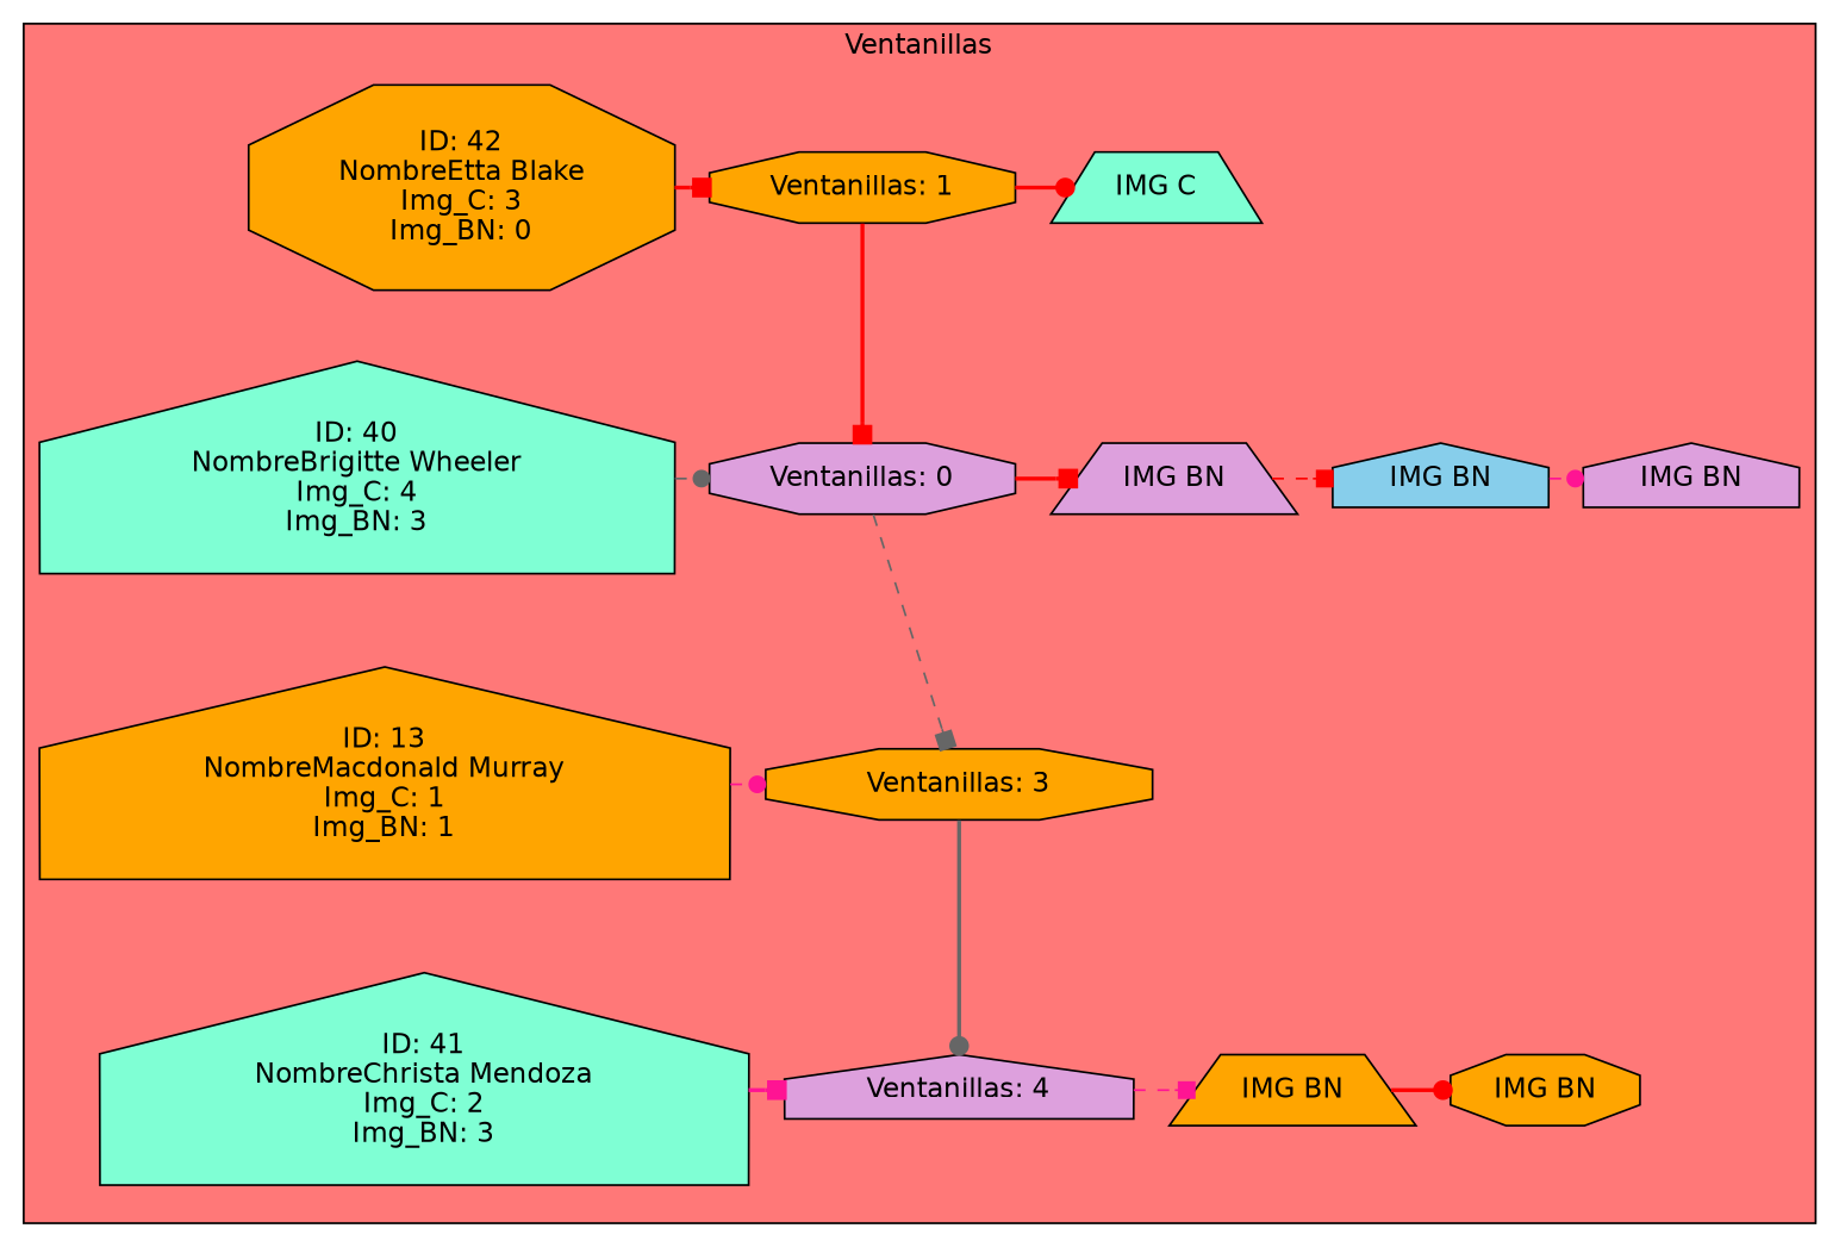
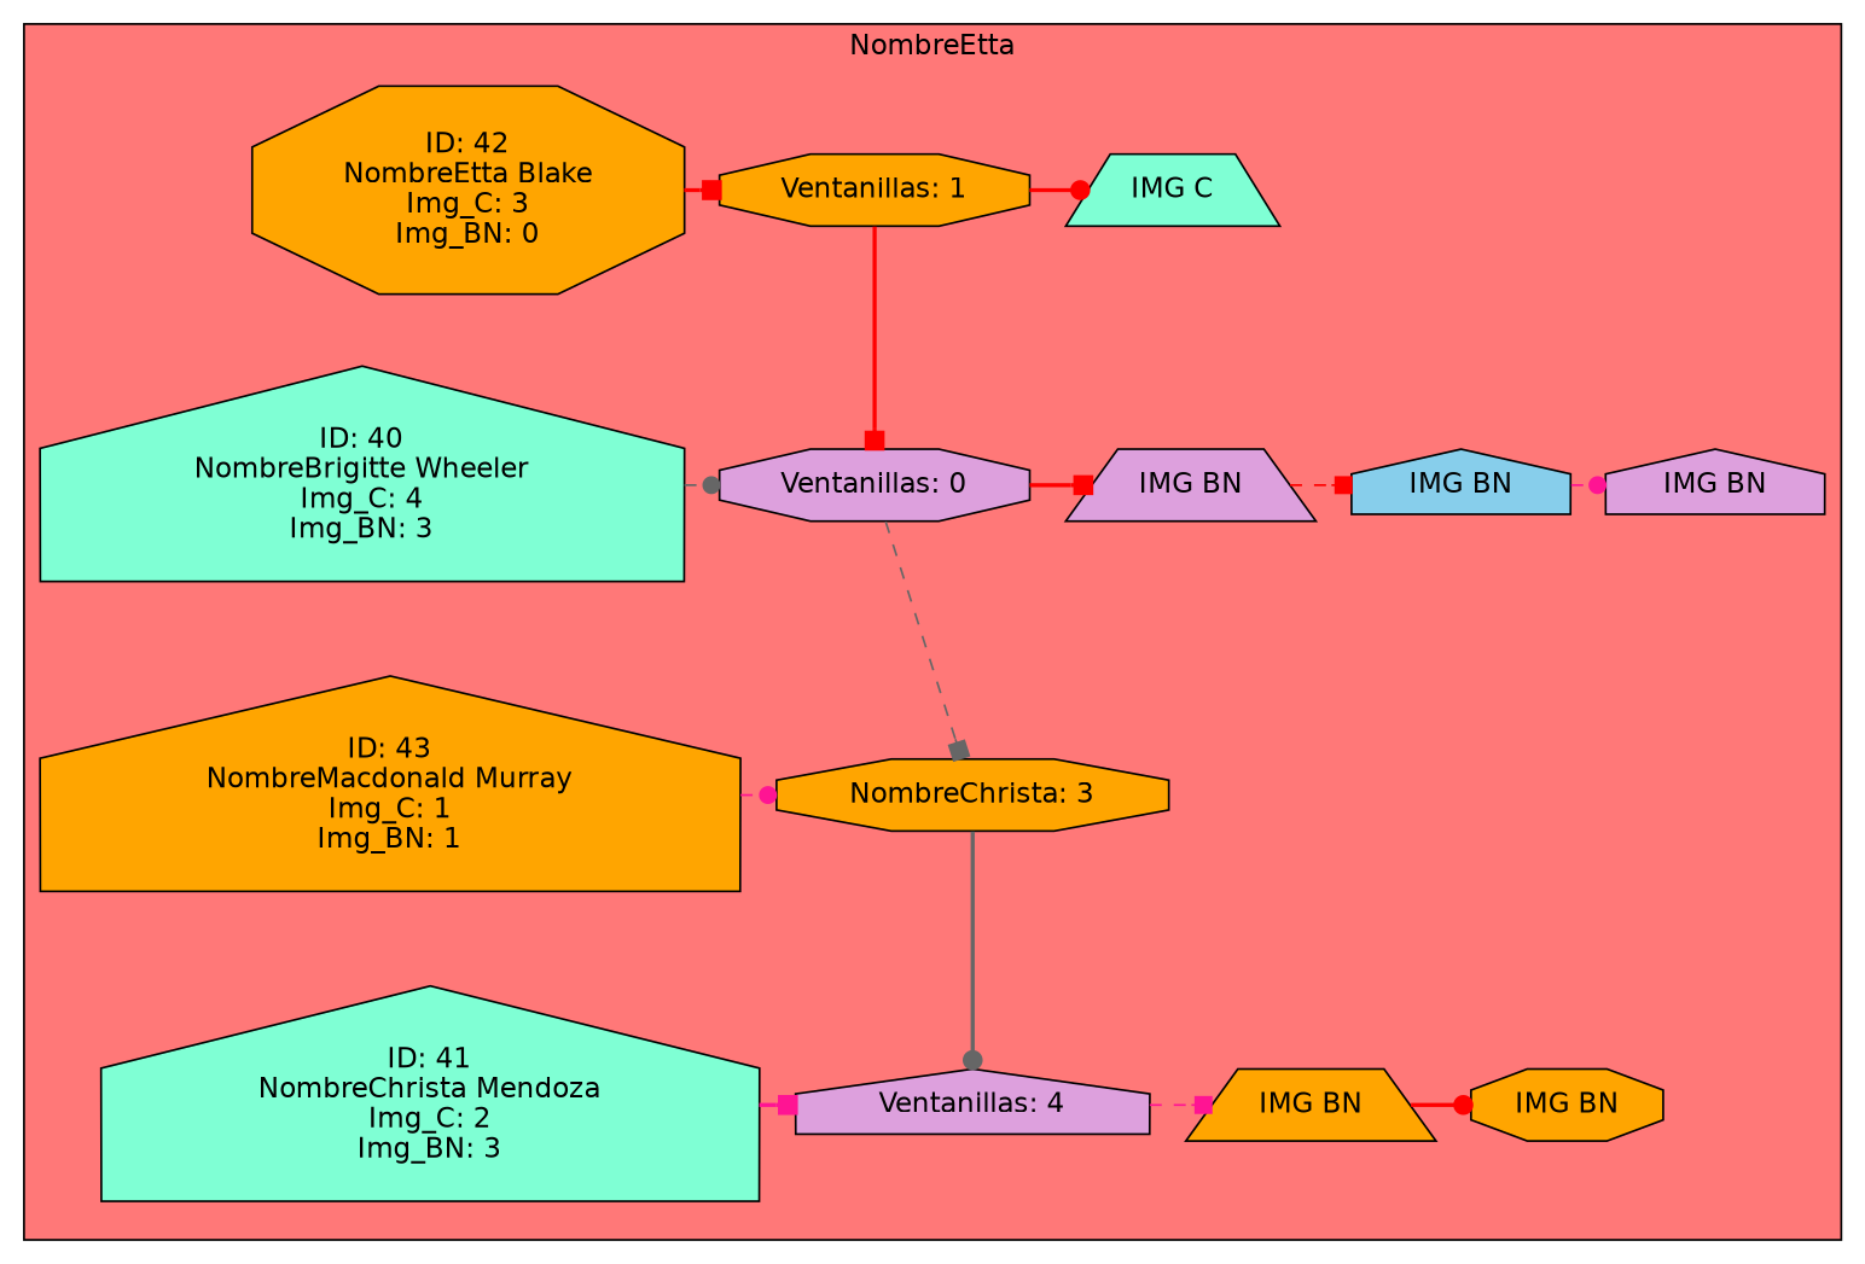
  digraph {
    fontname="DejaVu Sans"
    node [fillcolor=orange fontname="DejaVu Sans" shape=house style=filled]
    edge [arrowhead=box color=red fontname="DejaVu Sans" style=bold]
    n1 [group=1 label="Ventanillas: 1" shape=octagon]
    n2 [group=1 label="ID: 42\nNombreEtta Blake\nImg_C: 3\nImg_BN: 0" shape=octagon]
    n3 [fillcolor=aquamarine label="IMG C" shape=trapezium]
    n4 [fillcolor=plum group=2 label="Ventanillas: 0" shape=octagon]
    n5 [fillcolor=aquamarine group=2 label="ID: 40\nNombreBrigitte Wheeler\nImg_C: 4\nImg_BN: 3"]
    n6 [fillcolor=plum label="IMG BN" shape=trapezium]
    n7 [fillcolor=skyblue label="IMG BN"]
    n8 [fillcolor=plum label="IMG BN"]
-   n9 [group=3 label="Ventanillas: 3" shape=octagon]
-   n10 [group=3 label="ID: 13\nNombreMacdonald Murray\nImg_C: 1\nImg_BN: 1"]
+   n9 [group=3 label="NombreChrista: 3" shape=octagon]
+   n10 [group=3 label="ID: 43\nNombreMacdonald Murray\nImg_C: 1\nImg_BN: 1"]
    n11 [fillcolor=plum group=4 label="Ventanillas: 4"]
    n12 [fillcolor=aquamarine group=4 label="ID: 41\nNombreChrista Mendoza\nImg_C: 2\nImg_BN: 3"]
    n13 [label="IMG BN" shape=trapezium]
    n14 [label="IMG BN" shape=octagon]
    subgraph cluster_1 {
      bgcolor="#FF7878"
-     label=" Ventanillas "
+     label=" NombreEtta "
      subgraph sub_2 {
        bgcolor="#FF7878"
        label=" Ventanillas "
        rank=same
        n1
        n2
        n3
      }
      subgraph sub_3 {
        bgcolor="#FF7878"
        label=" Ventanillas "
        rank=same
        n4
        n5
        n6
        n7
        n8
      }
      subgraph sub_4 {
        bgcolor="#FF7878"
        label=" Ventanillas "
        rank=same
        n9
        n10
      }
      subgraph sub_5 {
        bgcolor="#FF7878"
        label=" Ventanillas "
        rank=same
        n11
        n12
        n13
        n14
      }
    }
    n1 -> n3 [arrowhead=dot]
    n1 -> n4
    n2 -> n1
    n4 -> n6
    n4 -> n9 [color=gray40 style=dashed]
    n5 -> n4 [arrowhead=dot color=gray40 style=dashed]
    n6 -> n7 [style=dashed]
    n7 -> n8 [arrowhead=dot color=deeppink style=dashed]
    n9 -> n11 [arrowhead=dot color=gray40]
    n10 -> n9 [arrowhead=dot color=deeppink style=dashed]
    n11 -> n13 [color=deeppink style=dashed]
    n12 -> n11 [color=deeppink]
    n13 -> n14 [arrowhead=dot]
  }
